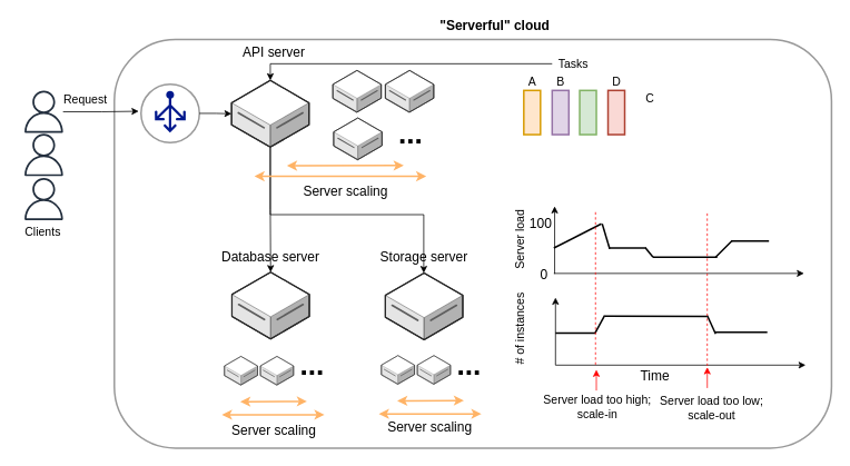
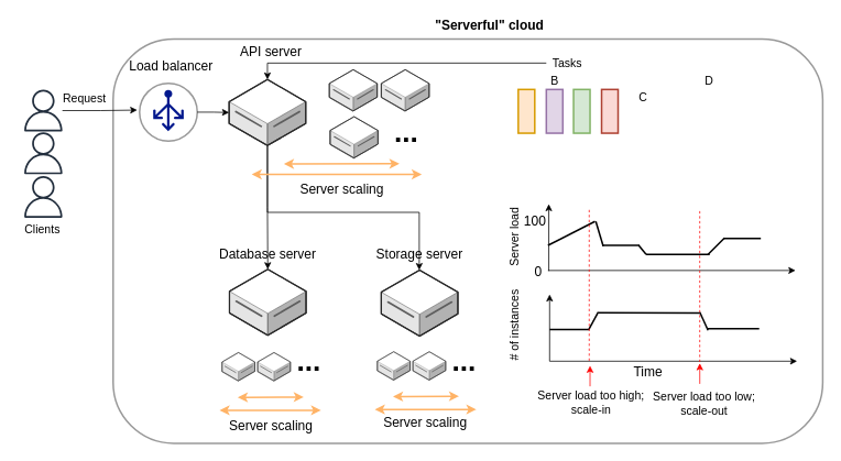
  <mxCell id="0" />
  <mxCell id="1" parent="0" />
  <mxCell id="2" value="" style="rounded=1;whiteSpace=wrap;html=1;strokeColor=#999999;strokeWidth=2;fillColor=none;fontSize=14;" vertex="1" parent="1"><mxGeometry x="136" y="47" width="860" height="490" as="geometry" /></mxCell>
  <mxCell id="3" value="&quot;Serverful&quot; cloud" style="text;html=1;align=center;verticalAlign=middle;resizable=0;points=[];autosize=1;fontStyle=1;fontSize=16;" vertex="1" parent="1"><mxGeometry x="516.99" y="20" width="150" height="20" as="geometry" /></mxCell>
  <mxCell id="4" value="" style="verticalLabelPosition=bottom;html=1;verticalAlign=top;strokeWidth=1;align=center;outlineConnect=0;dashed=0;outlineConnect=0;shape=mxgraph.aws3d.dataServer;strokeColor=#5E5E5E;aspect=fixed;fontSize=16;" vertex="1" parent="1"><mxGeometry x="398" y="84" width="58.02" height="50" as="geometry" /></mxCell>
  <mxCell id="5" value="" style="verticalLabelPosition=bottom;html=1;verticalAlign=top;strokeWidth=1;align=center;outlineConnect=0;dashed=0;outlineConnect=0;shape=mxgraph.aws3d.dataServer;strokeColor=#5E5E5E;aspect=fixed;fontSize=16;" vertex="1" parent="1"><mxGeometry x="460.98" y="84" width="58.02" height="50" as="geometry" /></mxCell>
  <mxCell id="6" value="" style="verticalLabelPosition=bottom;html=1;verticalAlign=top;strokeWidth=1;align=center;outlineConnect=0;dashed=0;outlineConnect=0;shape=mxgraph.aws3d.dataServer;strokeColor=#5E5E5E;aspect=fixed;fontSize=16;" vertex="1" parent="1"><mxGeometry x="398.96" y="141" width="58.02" height="50" as="geometry" /></mxCell>
  <mxCell id="7" value="..." style="text;html=1;align=center;verticalAlign=middle;resizable=0;points=[];autosize=1;fontStyle=1;fontSize=35;" vertex="1" parent="1"><mxGeometry x="470.99" y="134" width="40" height="50" as="geometry" /></mxCell>
  <mxCell id="8" style="edgeStyle=orthogonalEdgeStyle;rounded=0;orthogonalLoop=1;jettySize=auto;html=1;strokeWidth=1;fontSize=35;" edge="1" parent="1" source="10" target="60"><mxGeometry relative="1" as="geometry" /></mxCell>
  <mxCell id="9" style="edgeStyle=orthogonalEdgeStyle;rounded=0;orthogonalLoop=1;jettySize=auto;html=1;strokeColor=#000000;strokeWidth=1;fontSize=35;" edge="1" parent="1" source="10" target="63"><mxGeometry relative="1" as="geometry"><Array as="points"><mxPoint x="323" y="257" /><mxPoint x="507" y="257" /></Array></mxGeometry></mxCell>
  <mxCell id="10" value="" style="verticalLabelPosition=bottom;html=1;verticalAlign=top;strokeWidth=1;align=center;outlineConnect=0;dashed=0;outlineConnect=0;shape=mxgraph.aws3d.dataServer;strokeColor=#5E5E5E;aspect=fixed;fontSize=16;" vertex="1" parent="1"><mxGeometry x="276.585" y="96" width="92.83" height="80" as="geometry" /></mxCell>
  <mxCell id="11" value="API server" style="text;html=1;align=center;verticalAlign=middle;resizable=0;points=[];autosize=1;fontSize=16;" vertex="1" parent="1"><mxGeometry x="281.99" y="52" width="90" height="20" as="geometry" /></mxCell>
  <mxCell id="12" value="" style="endArrow=classic;startArrow=classic;html=1;fontSize=35;strokeWidth=2;strokeColor=#FFB366;" edge="1" parent="1"><mxGeometry width="50" height="50" relative="1" as="geometry"><mxPoint x="483" y="198" as="sourcePoint" /><mxPoint x="343" y="198.328" as="targetPoint" /></mxGeometry></mxCell>
  <mxCell id="13" value="" style="endArrow=classic;startArrow=classic;html=1;fontSize=35;strokeWidth=2;strokeColor=#FFB366;" edge="1" parent="1"><mxGeometry width="50" height="50" relative="1" as="geometry"><mxPoint x="510" y="211" as="sourcePoint" /><mxPoint x="304" y="211" as="targetPoint" /></mxGeometry></mxCell>
  <mxCell id="14" style="edgeStyle=orthogonalEdgeStyle;rounded=0;orthogonalLoop=1;jettySize=auto;html=1;entryX=-0.04;entryY=0.464;entryDx=0;entryDy=0;entryPerimeter=0;strokeColor=#000000;strokeWidth=1;fontSize=12;" edge="1" parent="1" source="15" target="79"><mxGeometry relative="1" as="geometry" /></mxCell>
  <mxCell id="15" value="" style="outlineConnect=0;fontColor=#232F3E;gradientColor=none;fillColor=#232F3E;strokeColor=none;dashed=0;verticalLabelPosition=bottom;verticalAlign=top;align=center;html=1;fontSize=12;fontStyle=0;aspect=fixed;pointerEvents=1;shape=mxgraph.aws4.user;" vertex="1" parent="1"><mxGeometry x="26" y="108.23" width="50.77" height="50.77" as="geometry" /></mxCell>
  <mxCell id="16" value="Server scaling" style="text;html=1;align=center;verticalAlign=middle;resizable=0;points=[];autosize=1;fontSize=16;" vertex="1" parent="1"><mxGeometry x="353" y="219" width="120" height="20" as="geometry" /></mxCell>
  <mxCell id="17" value="" style="verticalLabelPosition=bottom;html=1;verticalAlign=top;strokeWidth=1;align=center;outlineConnect=0;dashed=0;outlineConnect=0;shape=mxgraph.aws3d.dataServer;strokeColor=#5E5E5E;aspect=fixed;fontSize=16;" vertex="1" parent="1"><mxGeometry x="268" y="427" width="39.727" height="34.236" as="geometry" /></mxCell>
  <mxCell id="18" value="" style="verticalLabelPosition=bottom;html=1;verticalAlign=top;strokeWidth=1;align=center;outlineConnect=0;dashed=0;outlineConnect=0;shape=mxgraph.aws3d.dataServer;strokeColor=#5E5E5E;aspect=fixed;fontSize=16;" vertex="1" parent="1"><mxGeometry x="311.123" y="427" width="39.727" height="34.236" as="geometry" /></mxCell>
  <mxCell id="19" value="..." style="text;html=1;align=center;verticalAlign=middle;resizable=0;points=[];autosize=1;fontStyle=1;fontSize=35;" vertex="1" parent="1"><mxGeometry x="352.997" y="412.233" width="40" height="50" as="geometry" /></mxCell>
  <mxCell id="20" value="" style="endArrow=classic;startArrow=classic;html=1;fontSize=35;strokeWidth=2;strokeColor=#FFB366;" edge="1" parent="1"><mxGeometry width="50" height="50" relative="1" as="geometry"><mxPoint x="367" y="481" as="sourcePoint" /><mxPoint x="287" y="481.328" as="targetPoint" /></mxGeometry></mxCell>
  <mxCell id="21" value="" style="endArrow=classic;startArrow=classic;html=1;fontSize=35;strokeWidth=2;strokeColor=#FFB366;" edge="1" parent="1"><mxGeometry width="50" height="50" relative="1" as="geometry"><mxPoint x="388" y="497" as="sourcePoint" /><mxPoint x="264.99" y="497" as="targetPoint" /></mxGeometry></mxCell>
  <mxCell id="22" value="" style="verticalLabelPosition=bottom;html=1;verticalAlign=top;strokeWidth=1;align=center;outlineConnect=0;dashed=0;outlineConnect=0;shape=mxgraph.aws3d.dataServer;strokeColor=#5E5E5E;aspect=fixed;fontSize=16;" vertex="1" parent="1"><mxGeometry x="456.19" y="426" width="39.727" height="34.236" as="geometry" /></mxCell>
  <mxCell id="23" value="" style="verticalLabelPosition=bottom;html=1;verticalAlign=top;strokeWidth=1;align=center;outlineConnect=0;dashed=0;outlineConnect=0;shape=mxgraph.aws3d.dataServer;strokeColor=#5E5E5E;aspect=fixed;fontSize=16;" vertex="1" parent="1"><mxGeometry x="499.313" y="426" width="39.727" height="34.236" as="geometry" /></mxCell>
  <mxCell id="24" value="..." style="text;html=1;align=center;verticalAlign=middle;resizable=0;points=[];autosize=1;fontStyle=1;fontSize=35;" vertex="1" parent="1"><mxGeometry x="541.187" y="411.233" width="40" height="50" as="geometry" /></mxCell>
  <mxCell id="25" value="" style="endArrow=classic;startArrow=classic;html=1;fontSize=35;strokeWidth=2;strokeColor=#FFB366;" edge="1" parent="1"><mxGeometry width="50" height="50" relative="1" as="geometry"><mxPoint x="555.19" y="480" as="sourcePoint" /><mxPoint x="475.19" y="480.328" as="targetPoint" /></mxGeometry></mxCell>
  <mxCell id="26" value="" style="endArrow=classic;startArrow=classic;html=1;fontSize=35;strokeWidth=2;strokeColor=#FFB366;" edge="1" parent="1"><mxGeometry width="50" height="50" relative="1" as="geometry"><mxPoint x="576.19" y="496" as="sourcePoint" /><mxPoint x="453.18" y="496" as="targetPoint" /></mxGeometry></mxCell>
  <mxCell id="27" value="" style="endArrow=classic;html=1;strokeColor=#000000;strokeWidth=1;fontSize=35;" edge="1" parent="1"><mxGeometry width="50" height="50" relative="1" as="geometry"><mxPoint x="663.99" y="328" as="sourcePoint" /><mxPoint x="663.99" y="247" as="targetPoint" /></mxGeometry></mxCell>
  <mxCell id="28" value="" style="endArrow=classic;html=1;strokeColor=#000000;strokeWidth=1;fontSize=35;" edge="1" parent="1"><mxGeometry width="50" height="50" relative="1" as="geometry"><mxPoint x="662.99" y="327.5" as="sourcePoint" /><mxPoint x="962.99" y="327.5" as="targetPoint" /></mxGeometry></mxCell>
  <mxCell id="29" value="Server load" style="text;html=1;align=center;verticalAlign=middle;resizable=0;points=[];autosize=1;fontSize=14;direction=west;rotation=-90;" vertex="1" parent="1"><mxGeometry x="578.39" y="277" width="90" height="20" as="geometry" /></mxCell>
  <mxCell id="30" value="Time" style="text;html=1;align=center;verticalAlign=middle;resizable=0;points=[];autosize=1;fontSize=16;" vertex="1" parent="1"><mxGeometry x="758.97" y="440" width="50" height="20" as="geometry" /></mxCell>
  <mxCell id="31" value="" style="endArrow=classic;html=1;strokeColor=#000000;strokeWidth=1;fontSize=35;" edge="1" parent="1"><mxGeometry width="50" height="50" relative="1" as="geometry"><mxPoint x="664.99" y="437.5" as="sourcePoint" /><mxPoint x="664.99" y="356.5" as="targetPoint" /></mxGeometry></mxCell>
  <mxCell id="32" value="" style="endArrow=classic;html=1;strokeColor=#000000;strokeWidth=1;fontSize=35;" edge="1" parent="1"><mxGeometry width="50" height="50" relative="1" as="geometry"><mxPoint x="664.99" y="437.5" as="sourcePoint" /><mxPoint x="964.99" y="437.5" as="targetPoint" /></mxGeometry></mxCell>
  <mxCell id="33" value="# of instances" style="text;html=1;align=center;verticalAlign=middle;resizable=0;points=[];autosize=1;fontSize=14;direction=west;rotation=-90;" vertex="1" parent="1"><mxGeometry x="573.39" y="384" width="100" height="20" as="geometry" /></mxCell>
  <mxCell id="34" value="0" style="text;html=1;align=center;verticalAlign=middle;resizable=0;points=[];autosize=1;fontSize=16;" vertex="1" parent="1"><mxGeometry x="640.99" y="319" width="20" height="20" as="geometry" /></mxCell>
  <mxCell id="35" value="100" style="text;html=1;align=center;verticalAlign=middle;resizable=0;points=[];autosize=1;fontSize=16;" vertex="1" parent="1"><mxGeometry x="626.99" y="257" width="40" height="20" as="geometry" /></mxCell>
  <mxCell id="36" value="" style="endArrow=none;html=1;strokeColor=#000000;strokeWidth=2;fontSize=14;" edge="1" parent="1"><mxGeometry width="50" height="50" relative="1" as="geometry"><mxPoint x="664.99" y="399" as="sourcePoint" /><mxPoint x="711.99" y="399" as="targetPoint" /></mxGeometry></mxCell>
  <mxCell id="37" value="" style="endArrow=none;html=1;strokeColor=#000000;strokeWidth=2;fontSize=14;" edge="1" parent="1"><mxGeometry width="50" height="50" relative="1" as="geometry"><mxPoint x="662.99" y="297" as="sourcePoint" /><mxPoint x="719.99" y="268" as="targetPoint" /></mxGeometry></mxCell>
  <mxCell id="38" value="" style="endArrow=none;html=1;strokeColor=#000000;strokeWidth=2;fontSize=14;" edge="1" parent="1"><mxGeometry width="50" height="50" relative="1" as="geometry"><mxPoint x="711.99" y="400" as="sourcePoint" /><mxPoint x="723.99" y="378" as="targetPoint" /></mxGeometry></mxCell>
  <mxCell id="39" value="" style="endArrow=none;html=1;strokeColor=#000000;strokeWidth=2;fontSize=14;" edge="1" parent="1"><mxGeometry width="50" height="50" relative="1" as="geometry"><mxPoint x="723.99" y="378.83" as="sourcePoint" /><mxPoint x="846.99" y="379" as="targetPoint" /></mxGeometry></mxCell>
  <mxCell id="40" value="" style="endArrow=none;html=1;strokeColor=#000000;strokeWidth=2;fontSize=14;" edge="1" parent="1"><mxGeometry width="50" height="50" relative="1" as="geometry"><mxPoint x="720.99" y="268" as="sourcePoint" /><mxPoint x="729.99" y="298" as="targetPoint" /></mxGeometry></mxCell>
  <mxCell id="41" value="" style="endArrow=none;html=1;strokeWidth=1;fontSize=14;dashed=1;strokeColor=#FF0505;" edge="1" parent="1"><mxGeometry width="50" height="50" relative="1" as="geometry"><mxPoint x="712.99" y="437" as="sourcePoint" /><mxPoint x="712.99" y="252" as="targetPoint" /></mxGeometry></mxCell>
  <mxCell id="42" value="" style="endArrow=none;html=1;strokeColor=#000000;strokeWidth=2;fontSize=14;" edge="1" parent="1"><mxGeometry width="50" height="50" relative="1" as="geometry"><mxPoint x="728.99" y="297" as="sourcePoint" /><mxPoint x="773.99" y="297" as="targetPoint" /></mxGeometry></mxCell>
  <mxCell id="43" value="" style="endArrow=none;html=1;strokeColor=#000000;strokeWidth=2;fontSize=14;" edge="1" parent="1"><mxGeometry width="50" height="50" relative="1" as="geometry"><mxPoint x="781.99" y="308" as="sourcePoint" /><mxPoint x="772.99" y="297" as="targetPoint" /></mxGeometry></mxCell>
  <mxCell id="44" value="" style="endArrow=none;html=1;strokeWidth=1;fontSize=14;dashed=1;strokeColor=#FF0505;" edge="1" parent="1"><mxGeometry width="50" height="50" relative="1" as="geometry"><mxPoint x="846.97" y="438.5" as="sourcePoint" /><mxPoint x="846.97" y="253.5" as="targetPoint" /></mxGeometry></mxCell>
  <mxCell id="45" value="" style="endArrow=none;html=1;strokeColor=#000000;strokeWidth=2;fontSize=14;" edge="1" parent="1"><mxGeometry width="50" height="50" relative="1" as="geometry"><mxPoint x="857.01" y="400" as="sourcePoint" /><mxPoint x="847.01" y="378" as="targetPoint" /></mxGeometry></mxCell>
  <mxCell id="46" value="" style="endArrow=none;html=1;strokeColor=#000000;strokeWidth=2;fontSize=14;" edge="1" parent="1"><mxGeometry width="50" height="50" relative="1" as="geometry"><mxPoint x="781.99" y="308" as="sourcePoint" /><mxPoint x="858.99" y="308" as="targetPoint" /></mxGeometry></mxCell>
  <mxCell id="47" value="" style="endArrow=none;html=1;strokeColor=#000000;strokeWidth=2;fontSize=14;" edge="1" parent="1"><mxGeometry width="50" height="50" relative="1" as="geometry"><mxPoint x="855.98" y="398" as="sourcePoint" /><mxPoint x="918.99" y="398" as="targetPoint" /></mxGeometry></mxCell>
  <mxCell id="48" value="" style="endArrow=none;html=1;strokeColor=#000000;strokeWidth=2;fontSize=14;" edge="1" parent="1"><mxGeometry width="50" height="50" relative="1" as="geometry"><mxPoint x="856.99" y="308" as="sourcePoint" /><mxPoint x="876.99" y="288" as="targetPoint" /></mxGeometry></mxCell>
  <mxCell id="49" value="" style="endArrow=none;html=1;strokeColor=#000000;strokeWidth=2;fontSize=14;" edge="1" parent="1"><mxGeometry width="50" height="50" relative="1" as="geometry"><mxPoint x="875.99" y="288.6" as="sourcePoint" /><mxPoint x="920.99" y="288.6" as="targetPoint" /></mxGeometry></mxCell>
  <mxCell id="50" value="" style="endArrow=classic;html=1;strokeColor=#FF0505;strokeWidth=1;fontSize=14;" edge="1" parent="1"><mxGeometry width="50" height="50" relative="1" as="geometry"><mxPoint x="713.99" y="468" as="sourcePoint" /><mxPoint x="713.99" y="443" as="targetPoint" /></mxGeometry></mxCell>
  <mxCell id="51" value="Server load too high;&lt;br style=&quot;font-size: 14px;&quot;&gt;scale-in" style="text;html=1;align=center;verticalAlign=middle;resizable=0;points=[];autosize=1;fontSize=14;" vertex="1" parent="1"><mxGeometry x="644.99" y="467" width="140" height="40" as="geometry" /></mxCell>
  <mxCell id="52" value="" style="outlineConnect=0;fontColor=#232F3E;gradientColor=none;fillColor=#232F3E;strokeColor=none;dashed=0;verticalLabelPosition=bottom;verticalAlign=top;align=center;html=1;fontSize=12;fontStyle=0;aspect=fixed;pointerEvents=1;shape=mxgraph.aws4.user;" vertex="1" parent="1"><mxGeometry x="26" y="160" width="50.77" height="50.77" as="geometry" /></mxCell>
  <mxCell id="53" value="Server scaling" style="text;html=1;align=center;verticalAlign=middle;resizable=0;points=[];autosize=1;fontSize=16;" vertex="1" parent="1"><mxGeometry x="266.99" y="505" width="120" height="20" as="geometry" /></mxCell>
  <mxCell id="54" value="Server scaling" style="text;html=1;align=center;verticalAlign=middle;resizable=0;points=[];autosize=1;fontSize=16;" vertex="1" parent="1"><mxGeometry x="454.39" y="501" width="120" height="20" as="geometry" /></mxCell>
  <mxCell id="55" value="Clients" style="text;html=1;align=center;verticalAlign=middle;resizable=0;points=[];autosize=1;fontSize=14;" vertex="1" parent="1"><mxGeometry x="20" y="268" width="60" height="20" as="geometry" /></mxCell>
  <mxCell id="56" value="" style="outlineConnect=0;fontColor=#232F3E;gradientColor=none;fillColor=#232F3E;strokeColor=none;dashed=0;verticalLabelPosition=bottom;verticalAlign=top;align=center;html=1;fontSize=12;fontStyle=0;aspect=fixed;pointerEvents=1;shape=mxgraph.aws4.user;" vertex="1" parent="1"><mxGeometry x="26" y="212.84" width="50.77" height="50.77" as="geometry" /></mxCell>
  <mxCell id="57" value="" style="endArrow=classic;html=1;strokeColor=#FF0505;strokeWidth=1;fontSize=14;" edge="1" parent="1"><mxGeometry width="50" height="50" relative="1" as="geometry"><mxPoint x="847" y="465" as="sourcePoint" /><mxPoint x="847" y="440" as="targetPoint" /></mxGeometry></mxCell>
  <mxCell id="58" value="Server load too low;&lt;br&gt;scale-out" style="text;html=1;align=center;verticalAlign=middle;resizable=0;points=[];autosize=1;fontSize=14;" vertex="1" parent="1"><mxGeometry x="782" y="469" width="140" height="40" as="geometry" /></mxCell>
  <mxCell id="59" value="" style="group" vertex="1" connectable="0" parent="1"><mxGeometry x="277" y="287" width="111.415" height="119" as="geometry" /></mxCell>
  <mxCell id="60" value="" style="verticalLabelPosition=bottom;html=1;verticalAlign=top;strokeWidth=1;align=center;outlineConnect=0;dashed=0;outlineConnect=0;shape=mxgraph.aws3d.dataServer;strokeColor=#5E5E5E;aspect=fixed;fontSize=16;" vertex="1" parent="59"><mxGeometry y="39" width="92.83" height="80" as="geometry" /></mxCell>
  <mxCell id="61" value="Database server" style="text;html=1;align=center;verticalAlign=middle;resizable=0;points=[];autosize=1;fontSize=16;" vertex="1" parent="59"><mxGeometry x="-18.585" y="10" width="130" height="20" as="geometry" /></mxCell>
  <mxCell id="62" value="" style="group" vertex="1" connectable="0" parent="1"><mxGeometry x="460.98" y="287" width="106.415" height="120" as="geometry" /></mxCell>
  <mxCell id="63" value="" style="verticalLabelPosition=bottom;html=1;verticalAlign=top;strokeWidth=1;align=center;outlineConnect=0;dashed=0;outlineConnect=0;shape=mxgraph.aws3d.dataServer;strokeColor=#5E5E5E;aspect=fixed;fontSize=16;" vertex="1" parent="62"><mxGeometry y="40" width="92.83" height="80" as="geometry" /></mxCell>
  <mxCell id="64" value="Storage server" style="text;html=1;align=center;verticalAlign=middle;resizable=0;points=[];autosize=1;fontSize=16;" vertex="1" parent="62"><mxGeometry x="-13.585" y="10" width="120" height="20" as="geometry" /></mxCell>
  <mxCell id="65" value="" style="rounded=0;whiteSpace=wrap;html=1;strokeWidth=2;fontSize=14;fillColor=#ffe6cc;strokeColor=#d79b00;" vertex="1" parent="1"><mxGeometry x="626.99" y="108" width="20" height="53" as="geometry" /></mxCell>
  <mxCell id="66" value="" style="rounded=0;whiteSpace=wrap;html=1;strokeWidth=2;fontSize=14;fillColor=#e1d5e7;strokeColor=#9673a6;" vertex="1" parent="1"><mxGeometry x="661" y="108" width="20" height="53" as="geometry" /></mxCell>
  <mxCell id="67" value="" style="rounded=0;whiteSpace=wrap;html=1;strokeWidth=2;fontSize=14;fillColor=#fad9d5;strokeColor=#ae4132;" vertex="1" parent="1"><mxGeometry x="728" y="108" width="20" height="53" as="geometry" /></mxCell>
  <mxCell id="68" value="" style="rounded=0;whiteSpace=wrap;html=1;strokeWidth=2;fontSize=14;fillColor=#d5e8d4;strokeColor=#82b366;" vertex="1" parent="1"><mxGeometry x="694" y="108" width="20" height="53" as="geometry" /></mxCell>
  <mxCell id="69" style="edgeStyle=orthogonalEdgeStyle;rounded=0;orthogonalLoop=1;jettySize=auto;html=1;strokeColor=#000000;strokeWidth=1;fontSize=14;" edge="1" parent="1" source="70" target="10"><mxGeometry relative="1" as="geometry" /></mxCell>
  <mxCell id="70" value="Tasks" style="text;html=1;align=center;verticalAlign=middle;resizable=0;points=[];autosize=1;fontSize=14;" vertex="1" parent="1"><mxGeometry x="661" y="66" width="50" height="20" as="geometry" /></mxCell>
- <mxCell id="71" value="A" style="text;html=1;align=center;verticalAlign=middle;resizable=0;points=[];autosize=1;fontSize=14;" vertex="1" parent="1"><mxGeometry x="627" y="88" width="20" height="20" as="geometry" /></mxCell>
  <mxCell id="72" value="B" style="text;html=1;align=center;verticalAlign=middle;resizable=0;points=[];autosize=1;fontSize=14;" vertex="1" parent="1"><mxGeometry x="660.99" y="88" width="20" height="20" as="geometry" /></mxCell>
  <mxCell id="73" value="C" style="text;html=1;align=center;verticalAlign=middle;resizable=0;points=[];autosize=1;fontSize=14;" vertex="1" parent="1"><mxGeometry x="763" y="108" width="30" height="20" as="geometry" /></mxCell>
- <mxCell id="74" value="D" style="text;html=1;align=center;verticalAlign=middle;resizable=0;points=[];autosize=1;fontSize=14;" vertex="1" parent="1"><mxGeometry x="723" y="88" width="30" height="20" as="geometry" /></mxCell>
+ <mxCell id="74" value="D" style="text;html=1;align=center;verticalAlign=middle;resizable=0;points=[];autosize=1;fontSize=14;" vertex="1" parent="1"><mxGeometry x="843" y="88" width="30" height="20" as="geometry" /></mxCell>
  <mxCell id="75" value="Request" style="text;html=1;align=center;verticalAlign=middle;resizable=0;points=[];autosize=1;fontSize=14;" vertex="1" parent="1"><mxGeometry x="66" y="109" width="70" height="20" as="geometry" /></mxCell>
+ <mxCell id="76" value="Load balancer" style="text;html=1;align=center;verticalAlign=middle;resizable=0;points=[];autosize=1;fontSize=16;" vertex="1" parent="1"><mxGeometry x="146" y="69" width="120" height="20" as="geometry" /></mxCell>
  <mxCell id="77" value="" style="group" vertex="1" connectable="0" parent="1"><mxGeometry x="168" y="100.5" width="70" height="70" as="geometry" /></mxCell>
  <mxCell id="78" value="" style="group" vertex="1" connectable="0" parent="77"><mxGeometry width="70" height="70" as="geometry" /></mxCell>
  <mxCell id="79" value="" style="ellipse;whiteSpace=wrap;html=1;aspect=fixed;strokeColor=#999999;strokeWidth=2;fillColor=#ffffff;fontSize=12;" vertex="1" parent="78"><mxGeometry width="70" height="70" as="geometry" /></mxCell>
  <mxCell id="80" value="" style="aspect=fixed;pointerEvents=1;shadow=0;dashed=0;html=1;strokeColor=none;labelPosition=center;verticalLabelPosition=bottom;verticalAlign=top;align=center;fillColor=#00188D;shape=mxgraph.azure.load_balancer_generic;fontSize=12;" vertex="1" parent="78"><mxGeometry x="16.5" y="8" width="37" height="50" as="geometry" /></mxCell>
  <mxCell id="81" style="edgeStyle=orthogonalEdgeStyle;rounded=0;orthogonalLoop=1;jettySize=auto;html=1;strokeColor=#000000;strokeWidth=1;fontSize=12;" edge="1" parent="1" source="79" target="10"><mxGeometry relative="1" as="geometry" /></mxCell>
